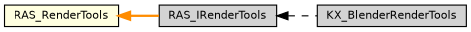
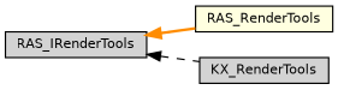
  digraph {
    rankdir=LR
    node [color=black fillcolor=lightgrey fontname=Helvetica fontsize=10 shape=record style=filled]
    edge [dir=back fontname=Helvetica fontsize=10 labelfontname=Helvetica labelfontsize=10]
    n1 [height=0.2 label=RAS_IRenderTools width=0.4]
    n2 [fillcolor=lightyellow height=0.2 label=RAS_RenderTools width=0.4]
-   n3 [height=0.2 label=KX_BlenderRenderTools width=0.4]
-   n2 -> n1 [color=darkorange style=bold]
+   n3 [height=0.2 label=KX_RenderTools width=0.4]
+   n1 -> n2 [color=darkorange style=bold]
    n1 -> n3 [color=black style=dashed]
  }
